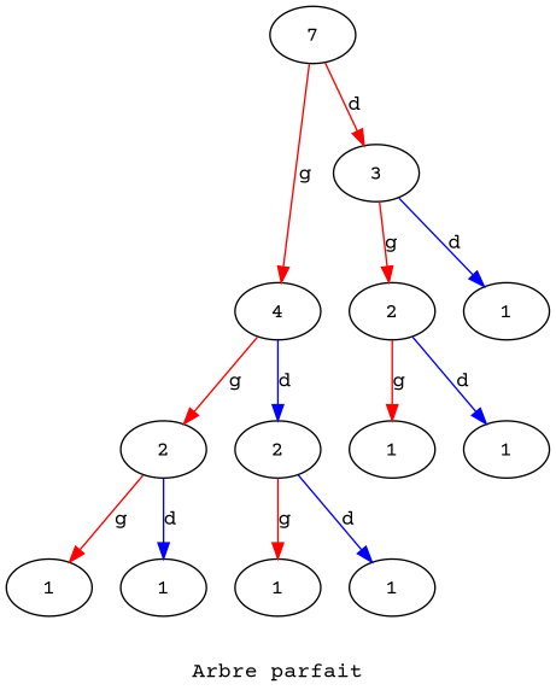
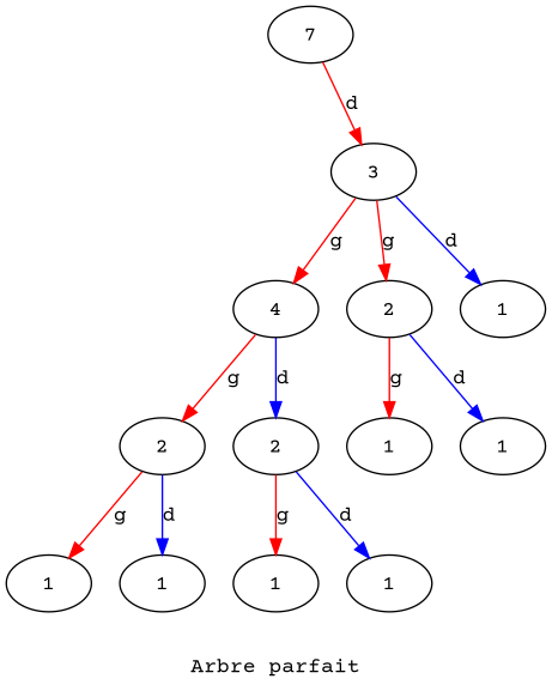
  digraph {
    fontname="Courier Prime"
    label="Arbre parfait"
    node [fontname="Courier Prime"]
    edge [color=red fontname="Courier Prime"]
    n1 [label=7]
    n2 [label=4]
    n3 [label=3]
    n4 [label=2]
    n5 [label=2]
    n6 [label=2]
    n7 [label=1]
    n8 [label=1]
    n9 [label=1]
    n10 [label=1]
    n11 [label=1]
    n12 [label=1]
    n13 [label=1]
-   n1 -> n2 [label=g]
+   n3 -> n2 [label=g]
    n1 -> n3 [label=d]
    n2 -> n4 [label=g]
    n2 -> n5 [color=blue label=d]
    n3 -> n6 [label=g]
    n3 -> n7 [color=blue label=d]
    n4 -> n8 [label=g]
    n4 -> n9 [color=blue label=d]
    n5 -> n10 [label=g]
    n5 -> n11 [color=blue label=d]
    n6 -> n12 [label=g]
    n6 -> n13 [color=blue label=d]
  }
